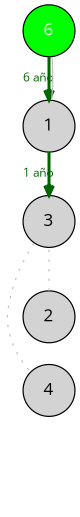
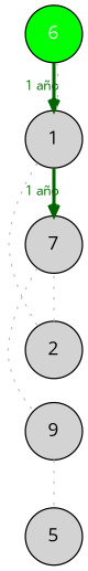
  digraph {
    fontname="Open Sans"
    rankdir=LR
    node [fillcolor=lightgray fontname="Open Sans" shape=circle style=filled]
    edge [arrowhead=none arrowsize=0.8 color=gray fontname="Open Sans" constraint=false style=dotted]
    n1 [fillcolor=green fontcolor=white height=0.6 label=6 width=0.6]
    1 [height=0.6 width=0.6]
    2 [height=0.6 width=0.6]
-   3 [height=0.6 width=0.6]
-   4 [height=0.6 width=0.6]
+   5 [height=0.6 width=0.6]
+   3 [height=0.6 width=0.6 label=7]
+   4 [height=0.6 width=0.6 label=9]
    subgraph sub_1 {
      rank=same
      n1
      1
      2
+     5
      3
      4
    }
-   n1 -> 1 [arrowhead=vee color=darkgreen fontcolor=darkgreen fontsize=10 label="6 año" penwidth=2.5 constraint="" style=""]
-   n1 -> 1 [style=solid]
+   n1 -> 1 [arrowhead=vee color=darkgreen fontcolor=darkgreen fontsize=10 label="1 año" penwidth=2.5 constraint="" style=""]
+   n1 -> 1
+   1 -> 2
    1 -> 3 [arrowhead=vee color=darkgreen fontcolor=darkgreen fontsize=10 label="1 año" penwidth=2.5 constraint="" style=""]
    2 -> 3
    3 -> 4
+   4 -> 5
  }
